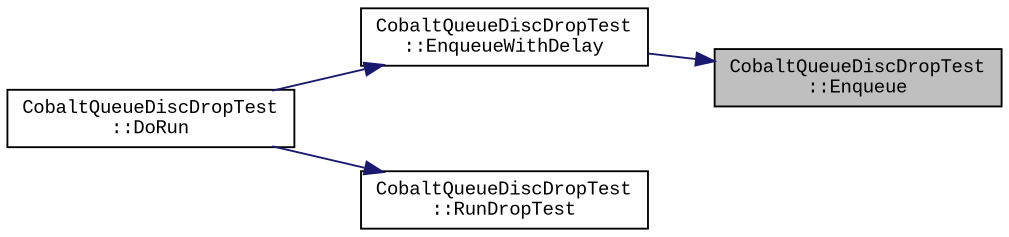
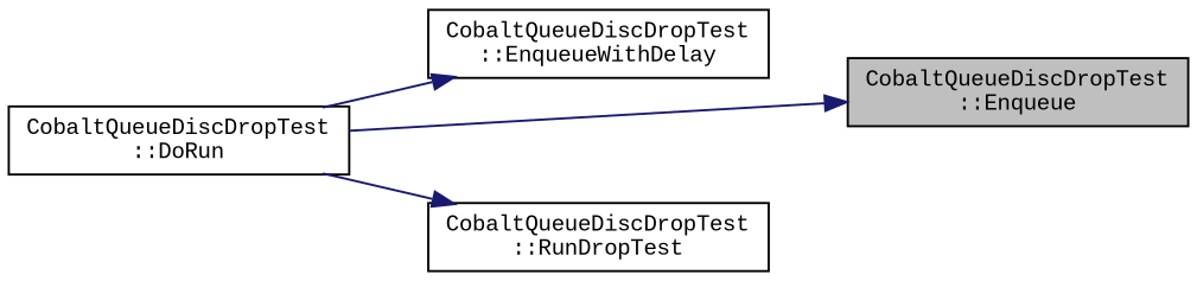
  digraph {
    fontname="Liberation Mono"
    rankdir=RL
    node [color=black fillcolor=white fontname="Liberation Mono" fontsize=10 shape=record style=filled]
    edge [color=midnightblue dir=back fontname="Liberation Mono" fontsize=10 labelfontname=Helvetica labelfontsize=10 style=solid]
    n1 [fillcolor=grey75 fontcolor=black height=0.2 label="CobaltQueueDiscDropTest\l::Enqueue" width=0.4]
    n2 [height=0.2 label="CobaltQueueDiscDropTest\l::EnqueueWithDelay" width=0.4]
    n3 [height=0.2 label="CobaltQueueDiscDropTest\l::DoRun" width=0.4]
    n4 [height=0.2 label="CobaltQueueDiscDropTest\l::RunDropTest" width=0.4]
-   n1 -> n2
+   n1 -> n3
    n2 -> n3
    n4 -> n3
  }
